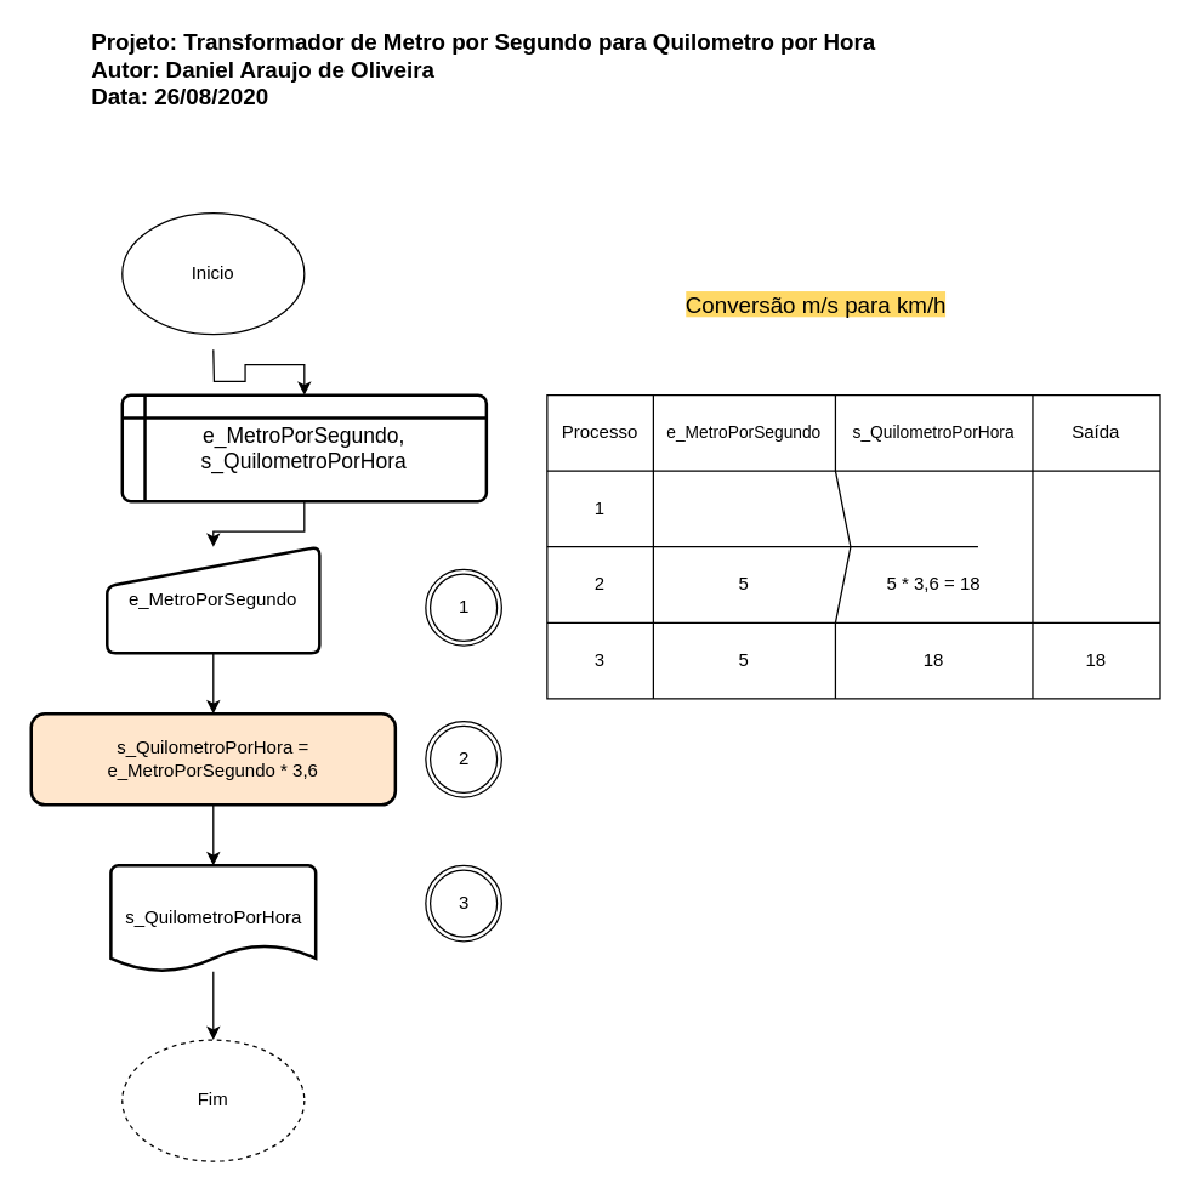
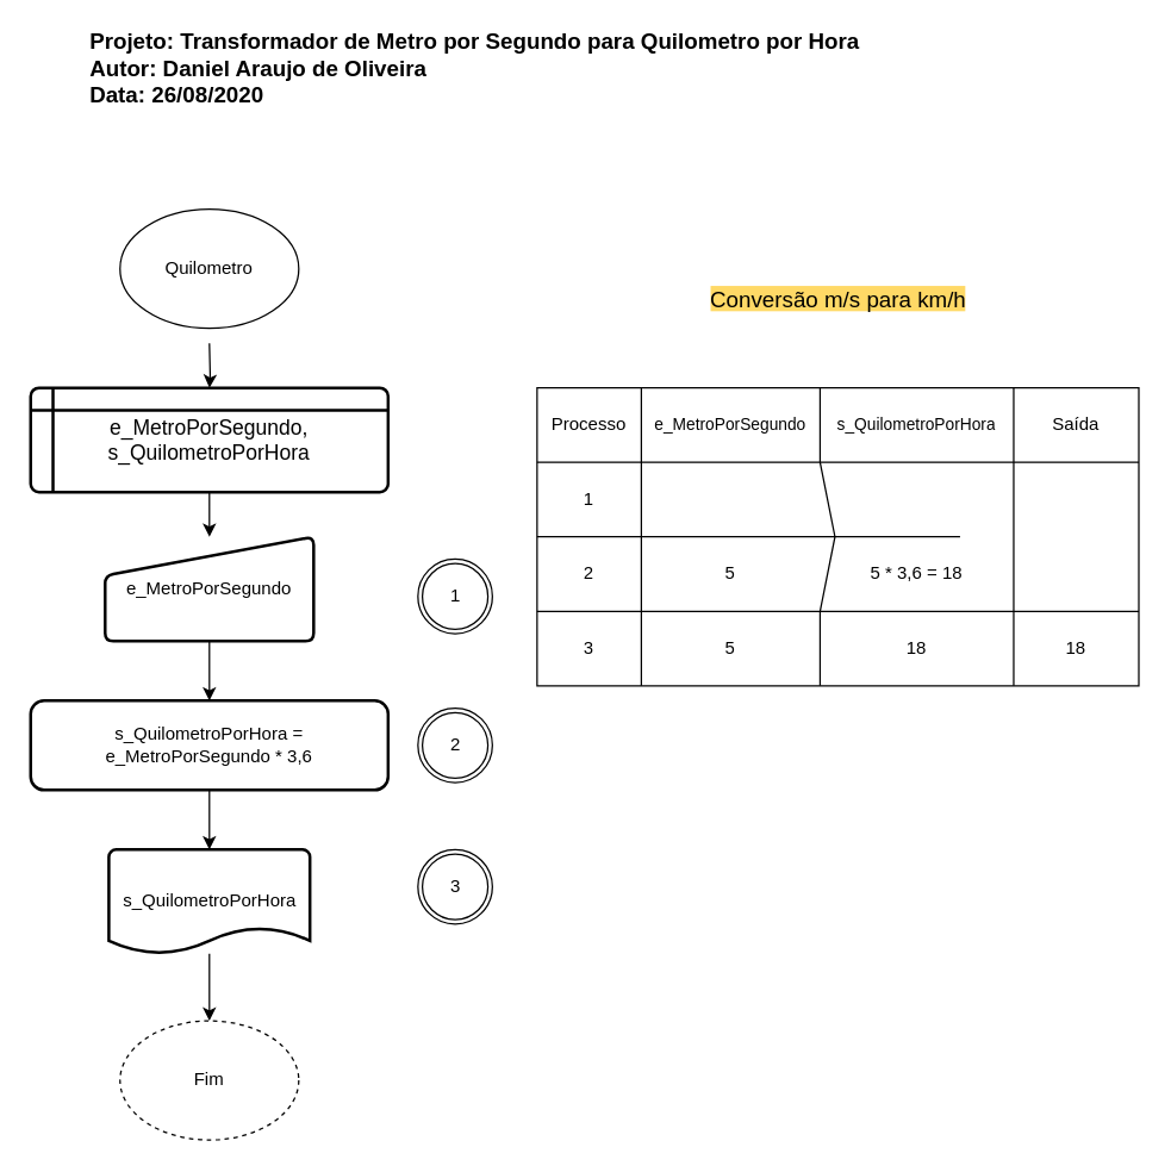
  <mxCell id="0" />
  <mxCell id="1" parent="0" />
  <mxCell id="2" value="" style="edgeStyle=orthogonalEdgeStyle;rounded=0;orthogonalLoop=1;jettySize=auto;html=1;" parent="1" target="6" edge="1"><mxGeometry relative="1" as="geometry"><mxPoint x="140" y="230" as="sourcePoint" /></mxGeometry></mxCell>
  <mxCell id="3" value="" style="edgeStyle=orthogonalEdgeStyle;rounded=0;orthogonalLoop=1;jettySize=auto;html=1;" parent="1" source="4" target="10" edge="1"><mxGeometry relative="1" as="geometry" /></mxCell>
  <mxCell id="4" value="&lt;font style=&quot;font-size: 12px&quot;&gt;e_MetroPorSegundo&lt;/font&gt;" style="html=1;strokeWidth=2;shape=manualInput;whiteSpace=wrap;rounded=1;size=26;arcSize=11;" parent="1" vertex="1"><mxGeometry x="70" y="360" width="140" height="70" as="geometry" /></mxCell>
  <mxCell id="5" value="" style="edgeStyle=orthogonalEdgeStyle;rounded=0;orthogonalLoop=1;jettySize=auto;html=1;" parent="1" source="6" target="4" edge="1"><mxGeometry relative="1" as="geometry" /></mxCell>
- <mxCell id="6" value="&lt;span style=&quot;font-size: 14px&quot;&gt;e_MetroPorSegundo, s_QuilometroPorHora&lt;/span&gt;" style="shape=internalStorage;whiteSpace=wrap;html=1;dx=15;dy=15;rounded=1;arcSize=8;strokeWidth=2;" parent="1" vertex="1"><mxGeometry x="80" y="260" width="240" height="70" as="geometry" /></mxCell>
+ <mxCell id="6" value="&lt;span style=&quot;font-size: 14px&quot;&gt;e_MetroPorSegundo, s_QuilometroPorHora&lt;/span&gt;" style="shape=internalStorage;whiteSpace=wrap;html=1;dx=15;dy=15;rounded=1;arcSize=8;strokeWidth=2;" parent="1" vertex="1"><mxGeometry x="20" y="260" width="240" height="70" as="geometry" /></mxCell>
  <mxCell id="7" value="" style="edgeStyle=orthogonalEdgeStyle;rounded=0;orthogonalLoop=1;jettySize=auto;html=1;" parent="1" source="8" target="31" edge="1"><mxGeometry relative="1" as="geometry" /></mxCell>
  <mxCell id="8" value="s_QuilometroPorHora" style="strokeWidth=2;html=1;shape=mxgraph.flowchart.document2;whiteSpace=wrap;size=0.25;" parent="1" vertex="1"><mxGeometry x="72.5" y="570" width="135" height="70" as="geometry" /></mxCell>
  <mxCell id="9" value="" style="edgeStyle=orthogonalEdgeStyle;rounded=0;orthogonalLoop=1;jettySize=auto;html=1;" parent="1" source="10" target="8" edge="1"><mxGeometry relative="1" as="geometry" /></mxCell>
- <mxCell id="10" value="s_QuilometroPorHora = e_MetroPorSegundo * 3,6" style="rounded=1;whiteSpace=wrap;html=1;strokeWidth=2;fillColor=#ffe6cc;" parent="1" vertex="1"><mxGeometry x="20" y="470" width="240" height="60" as="geometry" /></mxCell>
+ <mxCell id="10" value="s_QuilometroPorHora = e_MetroPorSegundo * 3,6" style="rounded=1;whiteSpace=wrap;html=1;strokeWidth=2;" parent="1" vertex="1"><mxGeometry x="20" y="470" width="240" height="60" as="geometry" /></mxCell>
  <mxCell id="11" value="" style="shape=table;html=1;whiteSpace=wrap;startSize=0;container=1;collapsible=0;childLayout=tableLayout;" parent="1" vertex="1"><mxGeometry x="360" y="260" width="404" height="200" as="geometry" /></mxCell>
  <mxCell id="12" value="" style="shape=partialRectangle;html=1;whiteSpace=wrap;collapsible=0;dropTarget=0;pointerEvents=0;fillColor=none;top=0;left=0;bottom=0;right=0;points=[[0,0.5],[1,0.5]];portConstraint=eastwest;" parent="11" vertex="1"><mxGeometry width="404" height="50" as="geometry" /></mxCell>
  <mxCell id="13" value="Processo" style="shape=partialRectangle;html=1;whiteSpace=wrap;connectable=0;overflow=hidden;fillColor=none;top=0;left=0;bottom=0;right=0;" parent="12" vertex="1"><mxGeometry width="70" height="50" as="geometry" /></mxCell>
  <mxCell id="14" value="&lt;font style=&quot;font-size: 11px&quot;&gt;e_MetroPorSegundo&lt;/font&gt;" style="shape=partialRectangle;html=1;whiteSpace=wrap;connectable=0;overflow=hidden;fillColor=none;top=0;left=0;bottom=0;right=0;" parent="12" vertex="1"><mxGeometry x="70" width="120" height="50" as="geometry" /></mxCell>
  <mxCell id="15" value="&lt;font style=&quot;font-size: 11px&quot;&gt;s_QuilometroPorHora&lt;/font&gt;" style="shape=partialRectangle;html=1;whiteSpace=wrap;connectable=0;overflow=hidden;fillColor=none;top=0;left=0;bottom=0;right=0;" parent="12" vertex="1"><mxGeometry x="190" width="130" height="50" as="geometry" /></mxCell>
  <mxCell id="16" value="Saída" style="shape=partialRectangle;html=1;whiteSpace=wrap;connectable=0;overflow=hidden;fillColor=none;top=0;left=0;bottom=0;right=0;" parent="12" vertex="1"><mxGeometry x="320" width="84" height="50" as="geometry" /></mxCell>
  <mxCell id="17" value="" style="shape=partialRectangle;html=1;whiteSpace=wrap;collapsible=0;dropTarget=0;pointerEvents=0;fillColor=none;top=0;left=0;bottom=0;right=0;points=[[0,0.5],[1,0.5]];portConstraint=eastwest;" parent="11" vertex="1"><mxGeometry y="50" width="404" height="50" as="geometry" /></mxCell>
  <mxCell id="18" value="1" style="shape=partialRectangle;html=1;whiteSpace=wrap;connectable=0;overflow=hidden;fillColor=none;top=0;left=0;bottom=0;right=0;" parent="17" vertex="1"><mxGeometry width="70" height="50" as="geometry" /></mxCell>
  <mxCell id="19" value="" style="shape=partialRectangle;html=1;whiteSpace=wrap;connectable=0;overflow=hidden;fillColor=none;top=0;left=0;bottom=0;right=0;" parent="17" vertex="1"><mxGeometry x="190" width="130" height="50" as="geometry" /></mxCell>
  <mxCell id="20" value="" style="shape=partialRectangle;html=1;whiteSpace=wrap;connectable=0;overflow=hidden;fillColor=none;top=0;left=0;bottom=0;right=0;" parent="17" vertex="1"><mxGeometry x="320" width="84" height="50" as="geometry" /></mxCell>
  <mxCell id="21" value="" style="shape=partialRectangle;html=1;whiteSpace=wrap;collapsible=0;dropTarget=0;pointerEvents=0;fillColor=none;top=0;left=0;bottom=0;right=0;points=[[0,0.5],[1,0.5]];portConstraint=eastwest;" parent="11" vertex="1"><mxGeometry y="100" width="404" height="50" as="geometry" /></mxCell>
  <mxCell id="22" value="2" style="shape=partialRectangle;html=1;whiteSpace=wrap;connectable=0;overflow=hidden;fillColor=none;top=0;left=0;bottom=0;right=0;" parent="21" vertex="1"><mxGeometry width="70" height="50" as="geometry" /></mxCell>
  <mxCell id="23" value="5" style="shape=partialRectangle;html=1;whiteSpace=wrap;connectable=0;overflow=hidden;fillColor=none;top=0;left=0;bottom=0;right=0;" parent="21" vertex="1"><mxGeometry x="70" width="120" height="50" as="geometry" /></mxCell>
  <mxCell id="24" value="5 * 3,6 = 18" style="shape=partialRectangle;html=1;whiteSpace=wrap;connectable=0;overflow=hidden;fillColor=none;top=0;left=0;bottom=0;right=0;" parent="21" vertex="1"><mxGeometry x="190" width="130" height="50" as="geometry" /></mxCell>
  <mxCell id="25" value="" style="shape=partialRectangle;html=1;whiteSpace=wrap;connectable=0;overflow=hidden;fillColor=none;top=0;left=0;bottom=0;right=0;" parent="21" vertex="1"><mxGeometry x="320" width="84" height="50" as="geometry" /></mxCell>
  <mxCell id="26" value="" style="shape=partialRectangle;html=1;whiteSpace=wrap;collapsible=0;dropTarget=0;pointerEvents=0;fillColor=none;top=0;left=0;bottom=0;right=0;points=[[0,0.5],[1,0.5]];portConstraint=eastwest;" parent="11" vertex="1"><mxGeometry y="150" width="404" height="50" as="geometry" /></mxCell>
  <mxCell id="27" value="3" style="shape=partialRectangle;html=1;whiteSpace=wrap;connectable=0;overflow=hidden;fillColor=none;top=0;left=0;bottom=0;right=0;" parent="26" vertex="1"><mxGeometry width="70" height="50" as="geometry" /></mxCell>
  <mxCell id="28" value="5" style="shape=partialRectangle;html=1;whiteSpace=wrap;connectable=0;overflow=hidden;fillColor=none;top=0;left=0;bottom=0;right=0;" parent="26" vertex="1"><mxGeometry x="70" width="120" height="50" as="geometry" /></mxCell>
  <mxCell id="29" value="18" style="shape=partialRectangle;html=1;whiteSpace=wrap;connectable=0;overflow=hidden;fillColor=none;top=0;left=0;bottom=0;right=0;" parent="26" vertex="1"><mxGeometry x="190" width="130" height="50" as="geometry" /></mxCell>
  <mxCell id="30" value="18" style="shape=partialRectangle;html=1;whiteSpace=wrap;connectable=0;overflow=hidden;fillColor=none;top=0;left=0;bottom=0;right=0;" parent="26" vertex="1"><mxGeometry x="320" width="84" height="50" as="geometry" /></mxCell>
  <mxCell id="31" value="Fim" style="ellipse;whiteSpace=wrap;html=1;dashed=1;" parent="1" vertex="1"><mxGeometry x="80" y="685" width="120" height="80" as="geometry" /></mxCell>
  <mxCell id="32" value="" style="shape=mxgraph.bpmn.shape;html=1;verticalLabelPosition=bottom;labelBackgroundColor=#ffffff;verticalAlign=top;align=center;perimeter=ellipsePerimeter;outlineConnect=0;outline=throwing;symbol=general;strokeWidth=1;" parent="1" vertex="1"><mxGeometry x="280" y="375" width="50" height="50" as="geometry" /></mxCell>
  <mxCell id="33" value="" style="shape=mxgraph.bpmn.shape;html=1;verticalLabelPosition=bottom;labelBackgroundColor=#ffffff;verticalAlign=top;align=center;perimeter=ellipsePerimeter;outlineConnect=0;outline=throwing;symbol=general;strokeWidth=1;" parent="1" vertex="1"><mxGeometry x="280" y="475" width="50" height="50" as="geometry" /></mxCell>
  <mxCell id="34" value="" style="shape=mxgraph.bpmn.shape;html=1;verticalLabelPosition=bottom;labelBackgroundColor=#ffffff;verticalAlign=top;align=center;perimeter=ellipsePerimeter;outlineConnect=0;outline=throwing;symbol=general;strokeWidth=1;" parent="1" vertex="1"><mxGeometry x="280" y="570" width="50" height="50" as="geometry" /></mxCell>
  <mxCell id="35" value="1" style="text;html=1;resizable=0;autosize=1;align=center;verticalAlign=middle;points=[];fillColor=none;strokeColor=none;rounded=0;" parent="1" vertex="1"><mxGeometry x="295" y="390" width="20" height="20" as="geometry" /></mxCell>
  <mxCell id="36" value="2" style="text;html=1;resizable=0;autosize=1;align=center;verticalAlign=middle;points=[];fillColor=none;strokeColor=none;rounded=0;" parent="1" vertex="1"><mxGeometry x="295" y="490" width="20" height="20" as="geometry" /></mxCell>
  <mxCell id="37" value="3" style="text;html=1;resizable=0;autosize=1;align=center;verticalAlign=middle;points=[];fillColor=none;strokeColor=none;rounded=0;" parent="1" vertex="1"><mxGeometry x="295" y="585" width="20" height="20" as="geometry" /></mxCell>
- <mxCell id="38" value="&lt;span style=&quot;background-color: rgb(255 , 217 , 102) ; font-size: 15px&quot;&gt;Conversão m/s para km/h&lt;/span&gt;" style="text;html=1;resizable=0;autosize=1;align=center;verticalAlign=middle;points=[];fillColor=none;strokeColor=none;rounded=0;fontSize=15;" parent="1" vertex="1"><mxGeometry x="447" y="190" width="180" height="20" as="geometry" /></mxCell>
- <mxCell id="39" value="Inicio" style="ellipse;whiteSpace=wrap;html=1;" parent="1" vertex="1"><mxGeometry x="80" y="140" width="120" height="80" as="geometry" /></mxCell>
+ <mxCell id="38" value="&lt;span style=&quot;background-color: rgb(255 , 217 , 102) ; font-size: 15px&quot;&gt;Conversão m/s para km/h&lt;/span&gt;" style="text;html=1;resizable=0;autosize=1;align=center;verticalAlign=middle;points=[];fillColor=none;strokeColor=none;rounded=0;fontSize=15;" parent="1" vertex="1"><mxGeometry x="472" y="190" width="180" height="20" as="geometry" /></mxCell>
+ <mxCell id="39" value="Quilometro" style="ellipse;whiteSpace=wrap;html=1;" parent="1" vertex="1"><mxGeometry x="80" y="140" width="120" height="80" as="geometry" /></mxCell>
  <mxCell id="40" value="&lt;font style=&quot;font-size: 15px&quot;&gt;&lt;b&gt;Projeto: Transformador de Metro por Segundo para Quilometro por Hora&lt;br&gt;Autor: Daniel Araujo de Oliveira&lt;br&gt;Data: 26/08/2020&lt;/b&gt;&lt;/font&gt;" style="text;html=1;resizable=0;autosize=1;align=left;verticalAlign=middle;points=[];fillColor=none;strokeColor=none;rounded=0;" vertex="1" parent="1"><mxGeometry x="58" y="20" width="530" height="50" as="geometry" /></mxCell>
